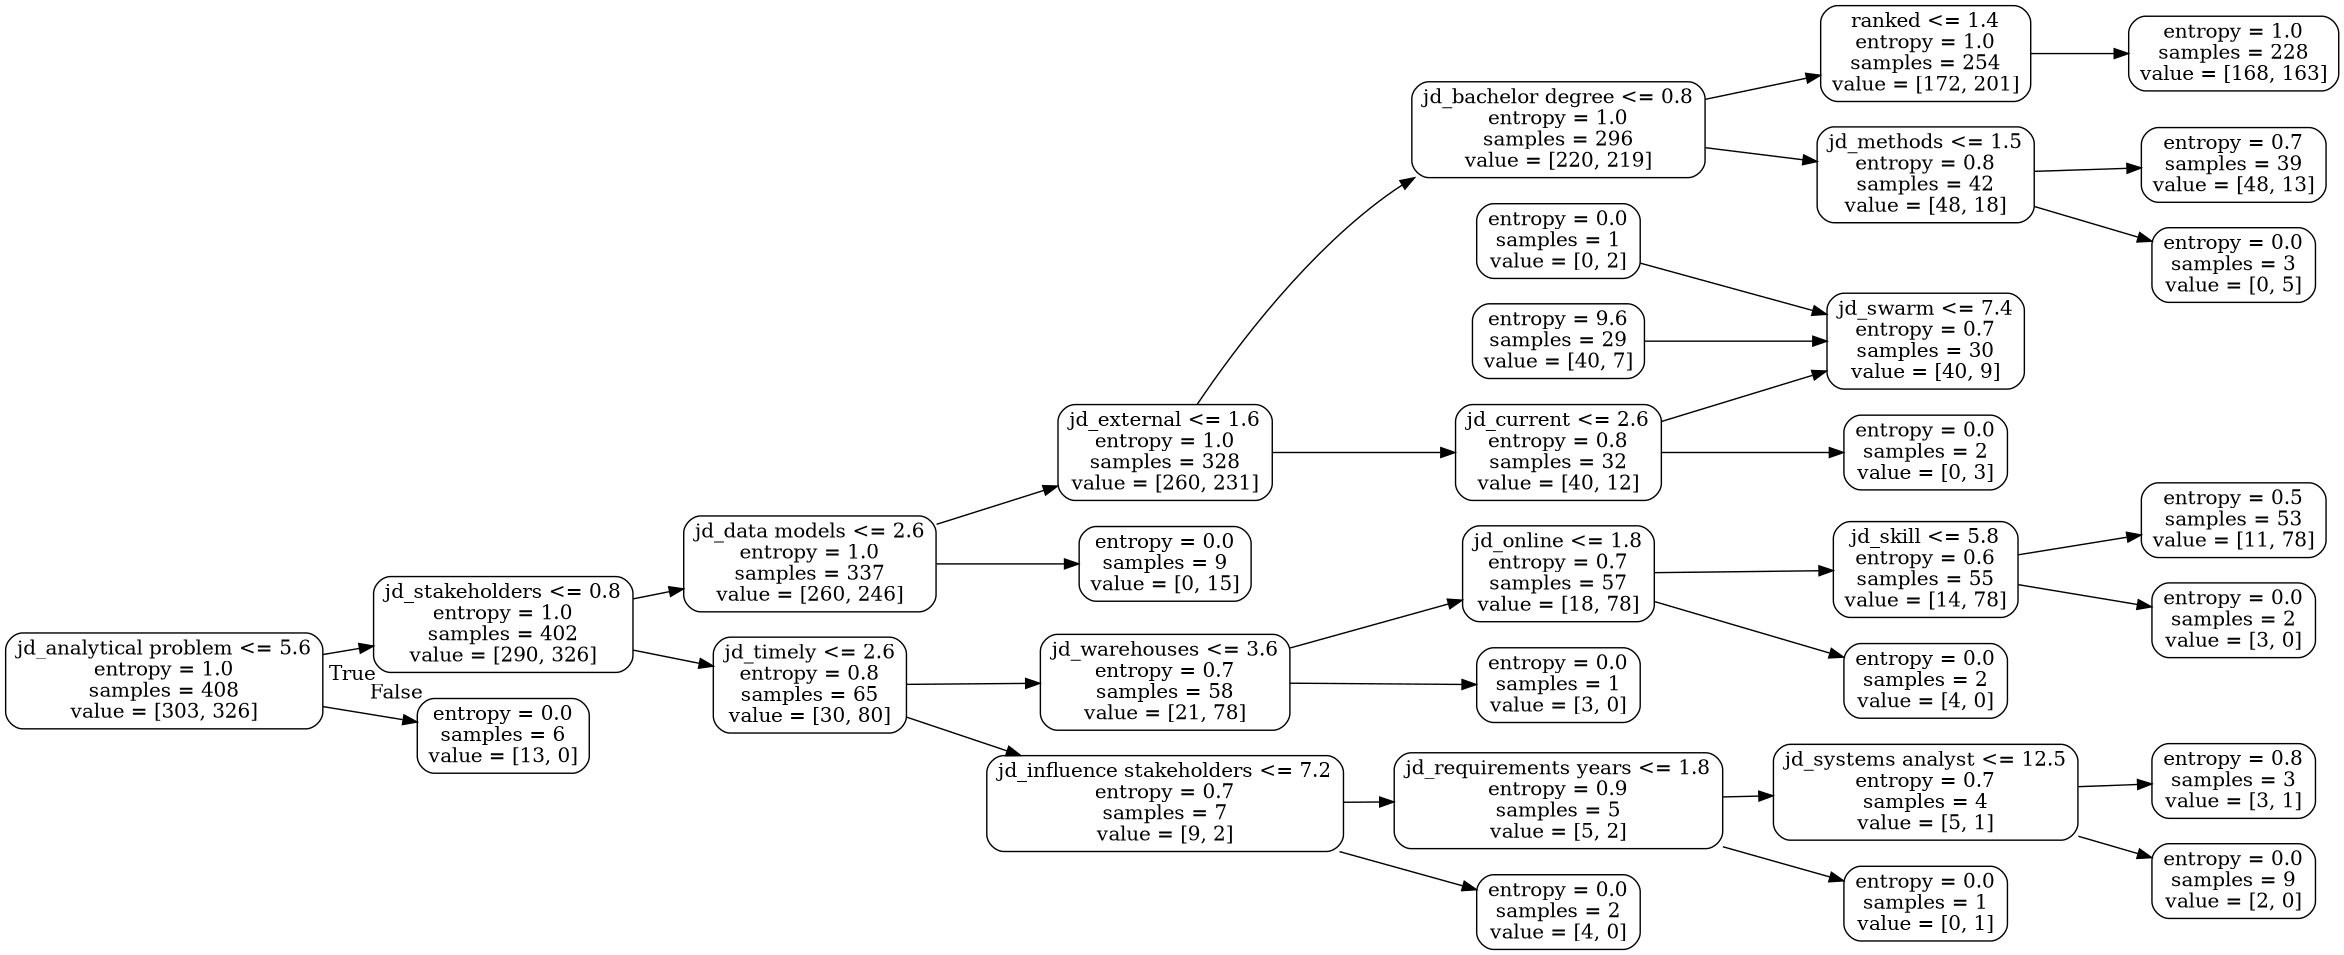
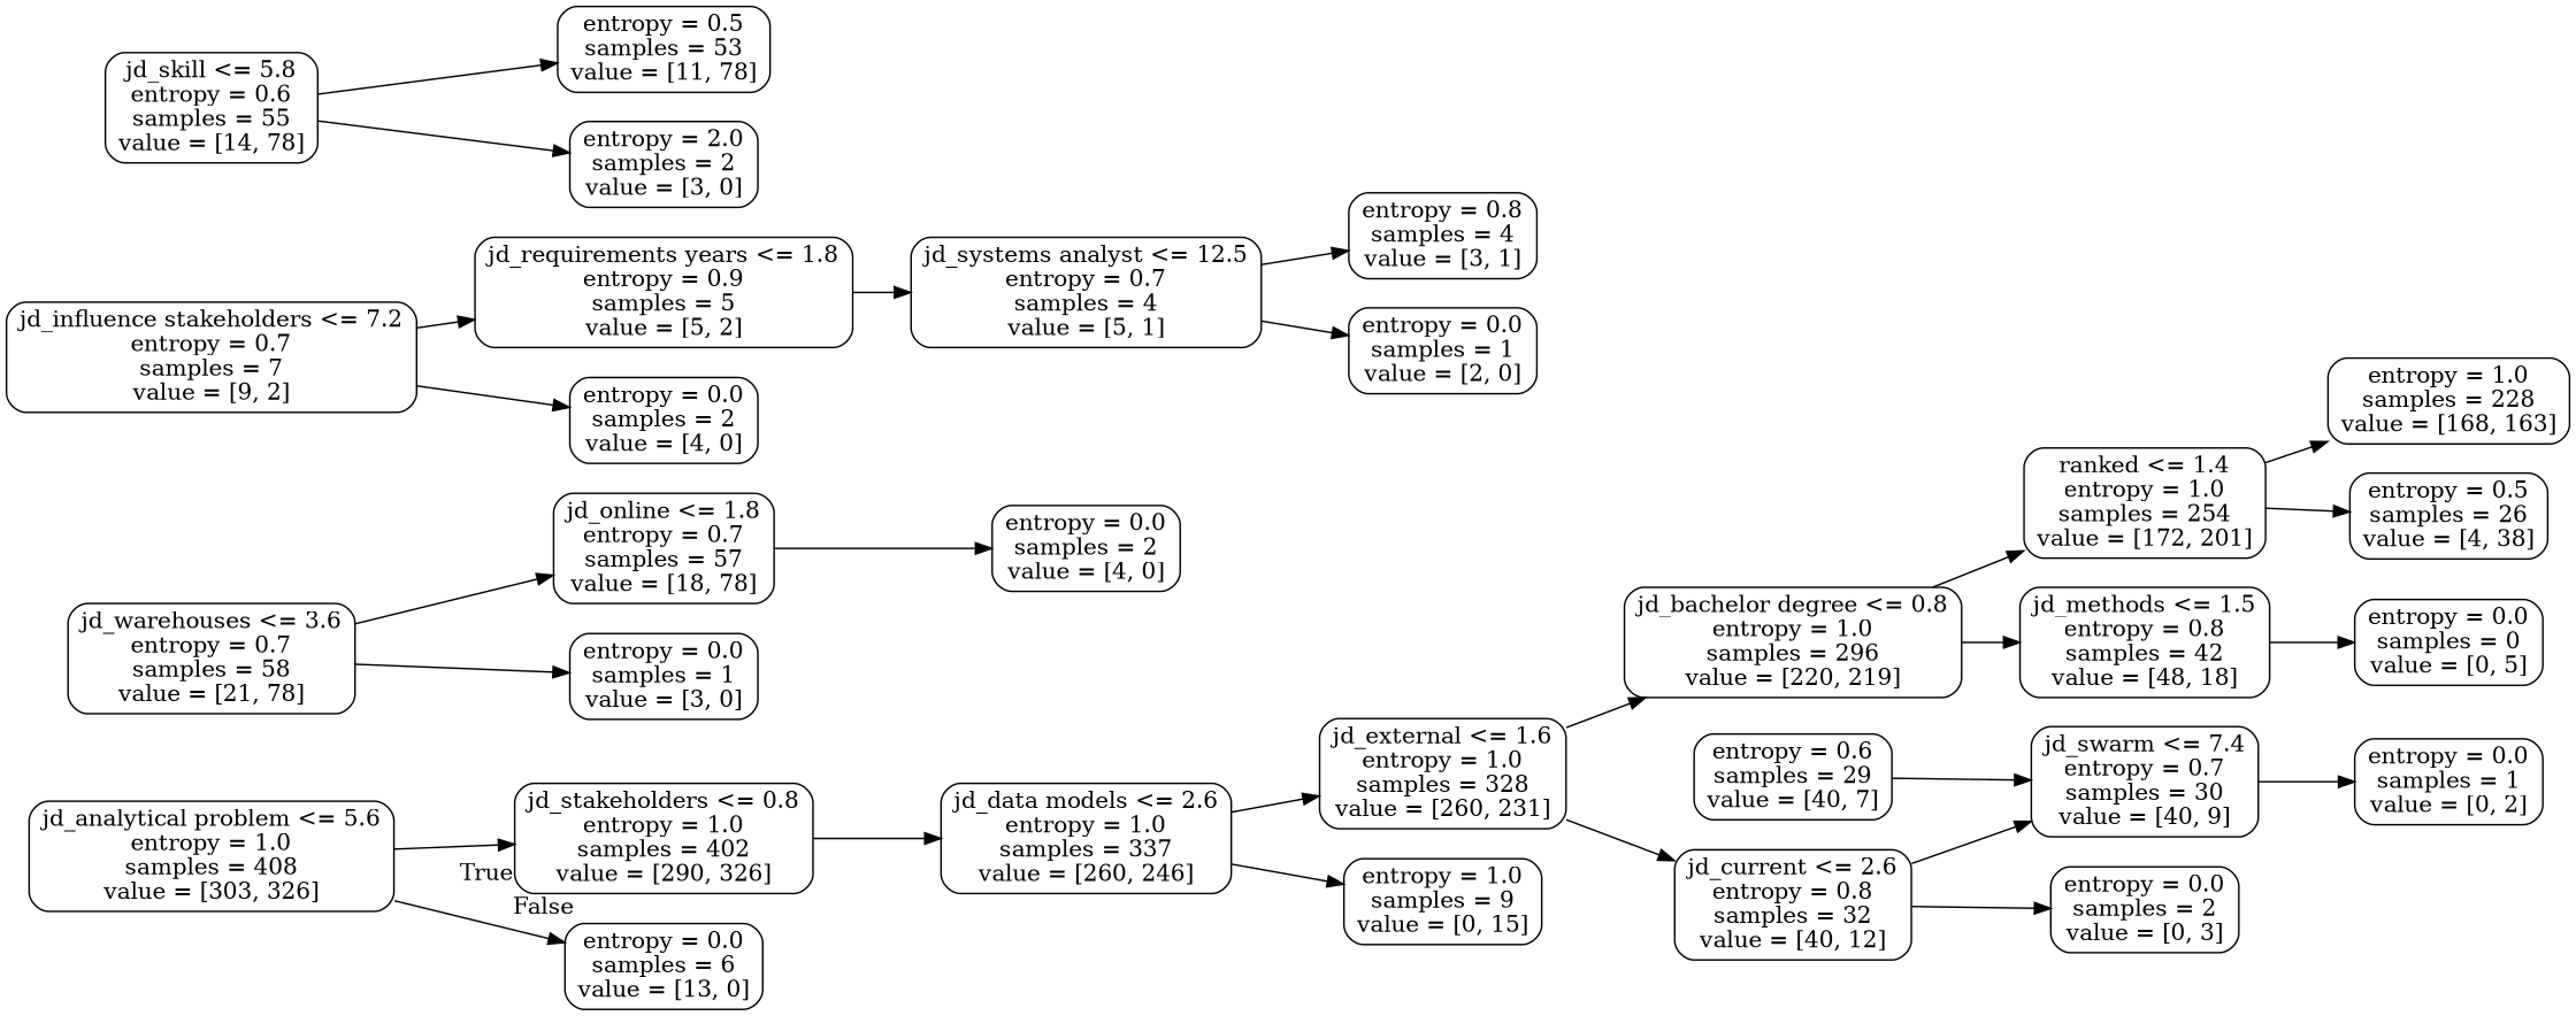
  digraph {
    fontname="DejaVu Serif"
    rankdir=LR
    node [color=black fontname="DejaVu Serif" shape=box style=rounded]
    edge [fontname="DejaVu Serif"]
    n1 [label="jd_analytical problem <= 5.6\nentropy = 1.0\nsamples = 408\nvalue = [303, 326]"]
    n2 [label="jd_stakeholders <= 0.8\nentropy = 1.0\nsamples = 402\nvalue = [290, 326]"]
    n3 [label="entropy = 0.0\nsamples = 6\nvalue = [13, 0]"]
    n4 [label="jd_data models <= 2.6\nentropy = 1.0\nsamples = 337\nvalue = [260, 246]"]
-   n5 [label="jd_timely <= 2.6\nentropy = 0.8\nsamples = 65\nvalue = [30, 80]"]
    n6 [label="jd_external <= 1.6\nentropy = 1.0\nsamples = 328\nvalue = [260, 231]"]
-   n7 [label="entropy = 0.0\nsamples = 9\nvalue = [0, 15]"]
+   n7 [label="entropy = 1.0\nsamples = 9\nvalue = [0, 15]"]
    n8 [label="jd_warehouses <= 3.6\nentropy = 0.7\nsamples = 58\nvalue = [21, 78]"]
    n9 [label="jd_influence stakeholders <= 7.2\nentropy = 0.7\nsamples = 7\nvalue = [9, 2]"]
    n10 [label="jd_bachelor degree <= 0.8\nentropy = 1.0\nsamples = 296\nvalue = [220, 219]"]
    n11 [label="jd_current <= 2.6\nentropy = 0.8\nsamples = 32\nvalue = [40, 12]"]
    n12 [label="ranked <= 1.4\nentropy = 1.0\nsamples = 254\nvalue = [172, 201]"]
    n13 [label="jd_methods <= 1.5\nentropy = 0.8\nsamples = 42\nvalue = [48, 18]"]
    n14 [label="jd_swarm <= 7.4\nentropy = 0.7\nsamples = 30\nvalue = [40, 9]"]
    n15 [label="entropy = 0.0\nsamples = 2\nvalue = [0, 3]"]
    n16 [label="entropy = 1.0\nsamples = 228\nvalue = [168, 163]"]
-   n18 [label="entropy = 0.7\nsamples = 39\nvalue = [48, 13]"]
-   n19 [label="entropy = 0.0\nsamples = 3\nvalue = [0, 5]"]
+   n17 [label="entropy = 0.5\nsamples = 26\nvalue = [4, 38]"]
+   n19 [label="entropy = 0.0\nsamples = 0\nvalue = [0, 5]"]
    n20 [label="entropy = 0.0\nsamples = 1\nvalue = [0, 2]"]
-   n21 [label="entropy = 9.6\nsamples = 29\nvalue = [40, 7]"]
+   n21 [label="entropy = 0.6\nsamples = 29\nvalue = [40, 7]"]
    n22 [label="jd_online <= 1.8\nentropy = 0.7\nsamples = 57\nvalue = [18, 78]"]
    n23 [label="entropy = 0.0\nsamples = 1\nvalue = [3, 0]"]
    n24 [label="jd_requirements years <= 1.8\nentropy = 0.9\nsamples = 5\nvalue = [5, 2]"]
    n25 [label="entropy = 0.0\nsamples = 2\nvalue = [4, 0]"]
    n26 [label="jd_skill <= 5.8\nentropy = 0.6\nsamples = 55\nvalue = [14, 78]"]
    n27 [label="entropy = 0.0\nsamples = 2\nvalue = [4, 0]"]
    n28 [label="entropy = 0.5\nsamples = 53\nvalue = [11, 78]"]
-   n29 [label="entropy = 0.0\nsamples = 2\nvalue = [3, 0]"]
+   n29 [label="entropy = 2.0\nsamples = 2\nvalue = [3, 0]"]
    n30 [label="jd_systems analyst <= 12.5\nentropy = 0.7\nsamples = 4\nvalue = [5, 1]"]
-   n31 [label="entropy = 0.0\nsamples = 1\nvalue = [0, 1]"]
-   n32 [label="entropy = 0.8\nsamples = 3\nvalue = [3, 1]"]
-   n33 [label="entropy = 0.0\nsamples = 9\nvalue = [2, 0]"]
+   n32 [label="entropy = 0.8\nsamples = 4\nvalue = [3, 1]"]
+   n33 [label="entropy = 0.0\nsamples = 1\nvalue = [2, 0]"]
    n1 -> n2 [headlabel=True labelangle=45 labeldistance=2.5]
    n1 -> n3 [headlabel=False labelangle=-45 labeldistance=2.5]
    n2 -> n4
-   n2 -> n5
    n4 -> n6
    n4 -> n7
-   n5 -> n8
-   n5 -> n9
    n6 -> n10
    n6 -> n11
    n8 -> n22
    n8 -> n23
    n9 -> n24
    n9 -> n25
    n10 -> n12
    n10 -> n13
    n11 -> n14
    n11 -> n15
    n12 -> n16
-   n13 -> n18
+   n12 -> n17
    n13 -> n19
-   n20 -> n14
+   n14 -> n20
    n21 -> n14
-   n22 -> n26
    n22 -> n27
    n24 -> n30
-   n24 -> n31
    n26 -> n28
    n26 -> n29
    n30 -> n32
    n30 -> n33
  }
